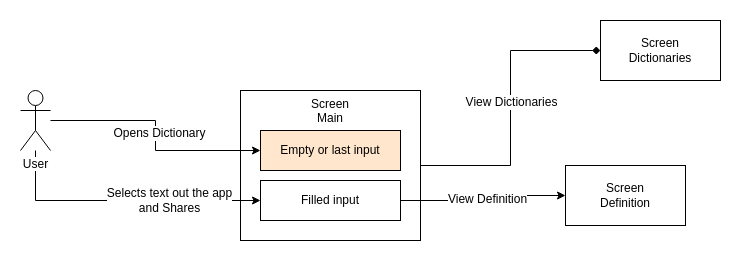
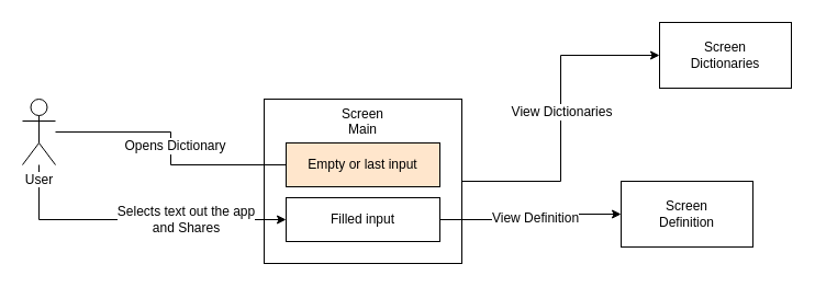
  <mxCell id="0" />
  <mxCell id="1" parent="0" />
  <mxCell id="2" value="Screen&lt;br&gt;Main&lt;br&gt;" style="rounded=0;whiteSpace=wrap;html=1;verticalAlign=top;" vertex="1" parent="1"><mxGeometry x="240" y="90" width="180" height="150" as="geometry" /></mxCell>
- <mxCell id="3" value="" style="edgeStyle=orthogonalEdgeStyle;rounded=0;orthogonalLoop=1;jettySize=auto;html=1;entryX=0;entryY=0.5;entryDx=0;entryDy=0;" edge="1" parent="1" source="7" target="14"><mxGeometry relative="1" as="geometry"><mxPoint x="130" y="120" as="targetPoint" /></mxGeometry></mxCell>
+ <mxCell id="3" value="" style="edgeStyle=orthogonalEdgeStyle;rounded=0;orthogonalLoop=1;jettySize=auto;html=1;entryX=0;entryY=0.5;entryDx=0;entryDy=0;endArrow=none;" edge="1" parent="1" source="7" target="14"><mxGeometry relative="1" as="geometry"><mxPoint x="130" y="120" as="targetPoint" /></mxGeometry></mxCell>
  <mxCell id="4" value="Opens Dictionary&lt;br&gt;" style="text;html=1;resizable=0;points=[];align=center;verticalAlign=middle;labelBackgroundColor=#ffffff;" vertex="1" connectable="0" parent="3"><mxGeometry x="-0.029" y="3" relative="1" as="geometry"><mxPoint as="offset" /></mxGeometry></mxCell>
  <mxCell id="5" style="edgeStyle=orthogonalEdgeStyle;rounded=0;orthogonalLoop=1;jettySize=auto;html=1;entryX=0;entryY=0.5;entryDx=0;entryDy=0;" edge="1" parent="1" source="7" target="15"><mxGeometry relative="1" as="geometry"><Array as="points"><mxPoint x="35" y="200" /></Array></mxGeometry></mxCell>
  <mxCell id="6" value="Selects text out the app &lt;br&gt;and Shares&lt;br&gt;" style="text;html=1;resizable=0;points=[];align=center;verticalAlign=middle;labelBackgroundColor=#ffffff;" vertex="1" connectable="0" parent="5"><mxGeometry x="0.331" y="1" relative="1" as="geometry"><mxPoint as="offset" /></mxGeometry></mxCell>
  <mxCell id="7" value="User&lt;br&gt;" style="shape=umlActor;verticalLabelPosition=bottom;labelBackgroundColor=#ffffff;verticalAlign=top;html=1;outlineConnect=0;" vertex="1" parent="1"><mxGeometry x="20" y="90" width="30" height="60" as="geometry" /></mxCell>
- <mxCell id="8" style="edgeStyle=orthogonalEdgeStyle;rounded=0;orthogonalLoop=1;jettySize=auto;html=1;entryX=0;entryY=0.5;entryDx=0;entryDy=0;endArrow=diamond;" edge="1" parent="1" source="2" target="12"><mxGeometry relative="1" as="geometry" /></mxCell>
+ <mxCell id="8" style="edgeStyle=orthogonalEdgeStyle;rounded=0;orthogonalLoop=1;jettySize=auto;html=1;entryX=0;entryY=0.5;entryDx=0;entryDy=0;" edge="1" parent="1" source="2" target="12"><mxGeometry relative="1" as="geometry" /></mxCell>
  <mxCell id="9" value="View Dictionaries" style="text;html=1;resizable=0;points=[];align=center;verticalAlign=middle;labelBackgroundColor=#ffffff;" vertex="1" connectable="0" parent="8"><mxGeometry x="0.045" relative="1" as="geometry"><mxPoint as="offset" /></mxGeometry></mxCell>
  <mxCell id="10" style="edgeStyle=orthogonalEdgeStyle;rounded=0;orthogonalLoop=1;jettySize=auto;html=1;entryX=0;entryY=0.5;entryDx=0;entryDy=0;exitX=1;exitY=0.5;exitDx=0;exitDy=0;" edge="1" parent="1" source="15" target="13"><mxGeometry relative="1" as="geometry" /></mxCell>
  <mxCell id="11" value="View Definition" style="text;html=1;resizable=0;points=[];align=center;verticalAlign=middle;labelBackgroundColor=#ffffff;" vertex="1" connectable="0" parent="10"><mxGeometry x="0.07" y="-3" relative="1" as="geometry"><mxPoint as="offset" /></mxGeometry></mxCell>
  <mxCell id="12" value="Screen&lt;br&gt;Dictionaries" style="rounded=0;whiteSpace=wrap;html=1;" vertex="1" parent="1"><mxGeometry x="600" y="20" width="120" height="60" as="geometry" /></mxCell>
  <mxCell id="13" value="Screen&lt;br&gt;Definition&lt;br&gt;" style="rounded=0;whiteSpace=wrap;html=1;" vertex="1" parent="1"><mxGeometry x="565" y="165" width="120" height="60" as="geometry" /></mxCell>
  <mxCell id="14" value="Empty or last input&lt;br&gt;" style="rounded=0;whiteSpace=wrap;html=1;fillColor=#ffe6cc;" vertex="1" parent="1"><mxGeometry x="260" y="130" width="140" height="40" as="geometry" /></mxCell>
  <mxCell id="15" value="Filled input&lt;br&gt;" style="rounded=0;whiteSpace=wrap;html=1;" vertex="1" parent="1"><mxGeometry x="260" y="180" width="140" height="40" as="geometry" /></mxCell>
